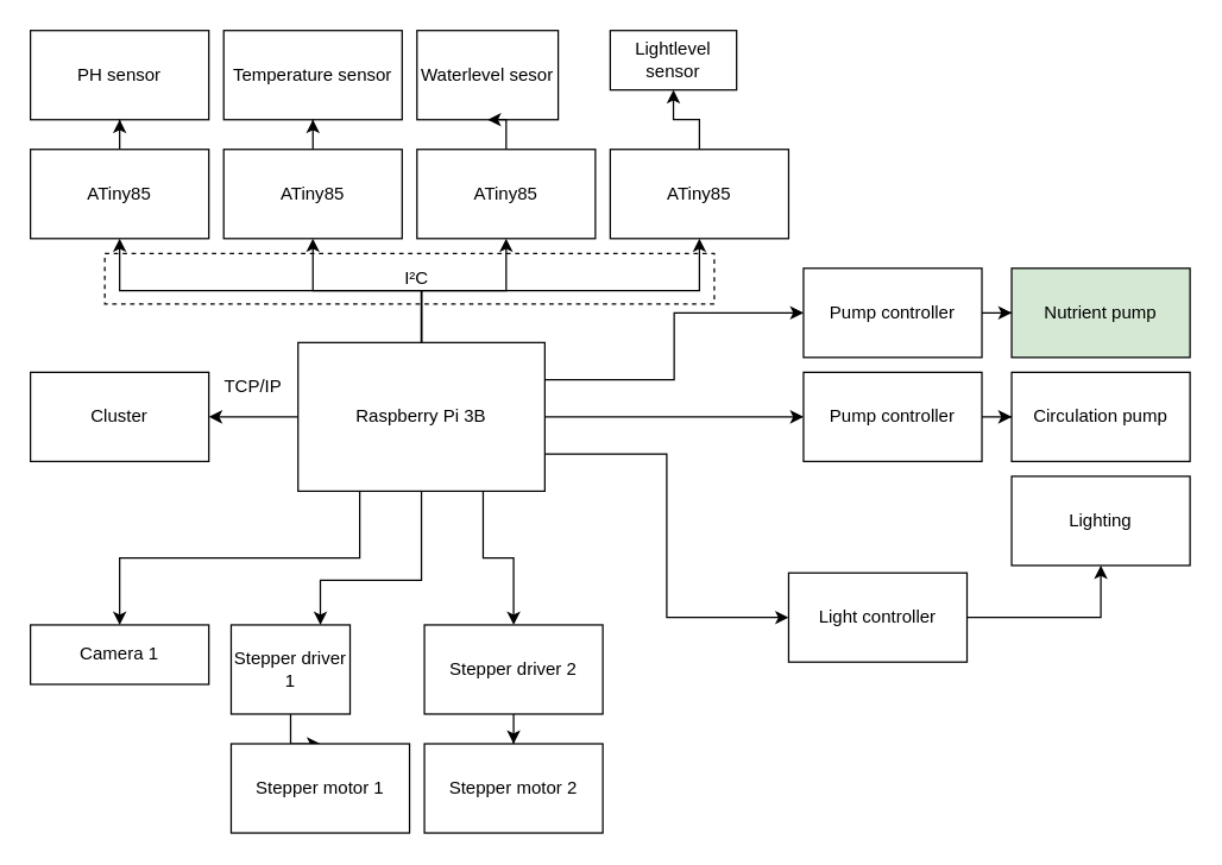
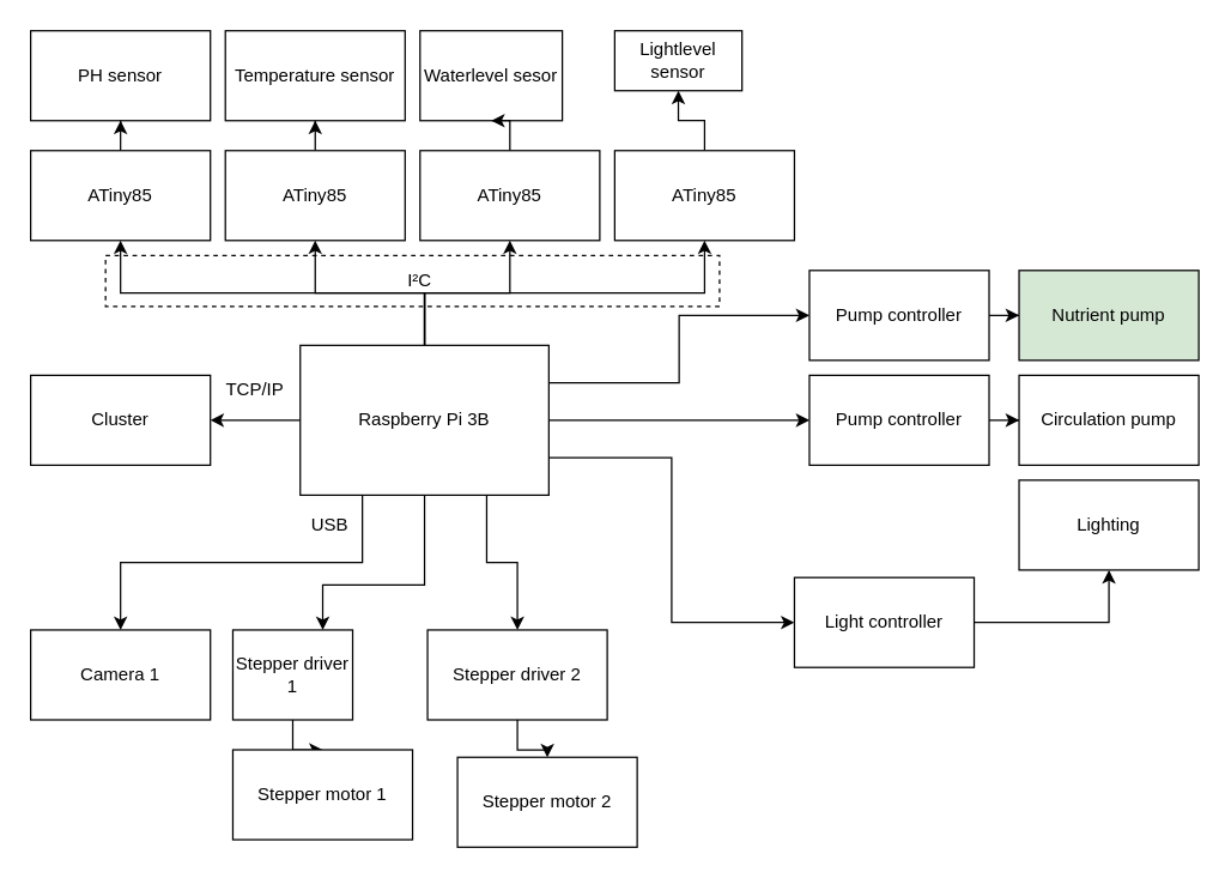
  <mxCell id="0" />
  <mxCell id="1" parent="0" />
  <mxCell id="2" value="" style="rounded=0;whiteSpace=wrap;html=1;dashed=1;rotation=0;fillColor=none;" vertex="1" parent="1"><mxGeometry x="70" y="170" width="410" height="34" as="geometry" /></mxCell>
  <mxCell id="3" value="PH sensor" style="rounded=0;whiteSpace=wrap;html=1;" vertex="1" parent="1"><mxGeometry x="20" y="20" width="120" height="60" as="geometry" /></mxCell>
  <mxCell id="4" value="&lt;div&gt;Temperature sensor&lt;/div&gt;" style="rounded=0;whiteSpace=wrap;html=1;" vertex="1" parent="1"><mxGeometry x="150" y="20" width="120" height="60" as="geometry" /></mxCell>
  <mxCell id="5" value="Waterlevel sesor" style="rounded=0;whiteSpace=wrap;html=1;" vertex="1" parent="1"><mxGeometry x="280" y="20" width="95" height="60" as="geometry" /></mxCell>
  <mxCell id="6" value="Lightlevel sensor" style="rounded=0;whiteSpace=wrap;html=1;" vertex="1" parent="1"><mxGeometry x="410" y="20" width="85" height="40" as="geometry" /></mxCell>
  <mxCell id="7" style="edgeStyle=orthogonalEdgeStyle;rounded=0;orthogonalLoop=1;jettySize=auto;html=1;" edge="1" parent="1" source="8" target="3"><mxGeometry relative="1" as="geometry" /></mxCell>
  <mxCell id="8" value="&lt;div&gt;ATiny85&lt;/div&gt;" style="rounded=0;whiteSpace=wrap;html=1;" vertex="1" parent="1"><mxGeometry x="20" y="100" width="120" height="60" as="geometry" /></mxCell>
  <mxCell id="9" style="edgeStyle=orthogonalEdgeStyle;rounded=0;orthogonalLoop=1;jettySize=auto;html=1;" edge="1" parent="1" source="10" target="6"><mxGeometry relative="1" as="geometry" /></mxCell>
  <mxCell id="10" value="&lt;div&gt;ATiny85&lt;/div&gt;" style="rounded=0;whiteSpace=wrap;html=1;" vertex="1" parent="1"><mxGeometry x="410" y="100" width="120" height="60" as="geometry" /></mxCell>
  <mxCell id="11" style="edgeStyle=orthogonalEdgeStyle;rounded=0;orthogonalLoop=1;jettySize=auto;html=1;" edge="1" parent="1" source="12" target="4"><mxGeometry relative="1" as="geometry" /></mxCell>
  <mxCell id="12" value="&lt;div&gt;ATiny85&lt;/div&gt;" style="rounded=0;whiteSpace=wrap;html=1;" vertex="1" parent="1"><mxGeometry x="150" y="100" width="120" height="60" as="geometry" /></mxCell>
  <mxCell id="13" style="edgeStyle=orthogonalEdgeStyle;rounded=0;orthogonalLoop=1;jettySize=auto;html=1;" edge="1" parent="1" source="14" target="5"><mxGeometry relative="1" as="geometry" /></mxCell>
  <mxCell id="14" value="&lt;div&gt;ATiny85&lt;/div&gt;" style="rounded=0;whiteSpace=wrap;html=1;" vertex="1" parent="1"><mxGeometry x="280" y="100" width="120" height="60" as="geometry" /></mxCell>
  <mxCell id="15" style="edgeStyle=orthogonalEdgeStyle;rounded=0;orthogonalLoop=1;jettySize=auto;html=1;entryX=0.5;entryY=1;entryDx=0;entryDy=0;exitX=0.5;exitY=0;exitDx=0;exitDy=0;" edge="1" parent="1" source="26" target="8"><mxGeometry relative="1" as="geometry" /></mxCell>
  <mxCell id="16" style="edgeStyle=orthogonalEdgeStyle;rounded=0;orthogonalLoop=1;jettySize=auto;html=1;entryX=0.5;entryY=1;entryDx=0;entryDy=0;" edge="1" parent="1" source="26" target="12"><mxGeometry relative="1" as="geometry" /></mxCell>
  <mxCell id="17" style="edgeStyle=orthogonalEdgeStyle;rounded=0;orthogonalLoop=1;jettySize=auto;html=1;entryX=0.5;entryY=1;entryDx=0;entryDy=0;" edge="1" parent="1" source="26" target="14"><mxGeometry relative="1" as="geometry" /></mxCell>
  <mxCell id="18" style="edgeStyle=orthogonalEdgeStyle;rounded=0;orthogonalLoop=1;jettySize=auto;html=1;exitX=0.5;exitY=0;exitDx=0;exitDy=0;" edge="1" parent="1" source="26" target="10"><mxGeometry relative="1" as="geometry" /></mxCell>
  <mxCell id="19" style="edgeStyle=orthogonalEdgeStyle;rounded=0;orthogonalLoop=1;jettySize=auto;html=1;exitX=1;exitY=0.25;exitDx=0;exitDy=0;entryX=0;entryY=0.5;entryDx=0;entryDy=0;" edge="1" parent="1" source="26" target="28"><mxGeometry relative="1" as="geometry" /></mxCell>
  <mxCell id="20" style="edgeStyle=orthogonalEdgeStyle;rounded=0;orthogonalLoop=1;jettySize=auto;html=1;exitX=1;exitY=0.5;exitDx=0;exitDy=0;entryX=0;entryY=0.5;entryDx=0;entryDy=0;" edge="1" parent="1" source="26" target="32"><mxGeometry relative="1" as="geometry" /></mxCell>
  <mxCell id="21" style="edgeStyle=orthogonalEdgeStyle;rounded=0;orthogonalLoop=1;jettySize=auto;html=1;exitX=1;exitY=0.75;exitDx=0;exitDy=0;entryX=0;entryY=0.5;entryDx=0;entryDy=0;" edge="1" parent="1" source="26" target="30"><mxGeometry relative="1" as="geometry" /></mxCell>
  <mxCell id="22" style="edgeStyle=orthogonalEdgeStyle;rounded=0;orthogonalLoop=1;jettySize=auto;html=1;entryX=1;entryY=0.5;entryDx=0;entryDy=0;" edge="1" parent="1" source="26" target="45"><mxGeometry relative="1" as="geometry" /></mxCell>
  <mxCell id="23" style="edgeStyle=orthogonalEdgeStyle;rounded=0;orthogonalLoop=1;jettySize=auto;html=1;exitX=0.25;exitY=1;exitDx=0;exitDy=0;entryX=0.5;entryY=0;entryDx=0;entryDy=0;" edge="1" parent="1" source="26" target="42"><mxGeometry relative="1" as="geometry"><mxPoint x="100" y="400" as="targetPoint" /></mxGeometry></mxCell>
  <mxCell id="24" style="edgeStyle=orthogonalEdgeStyle;rounded=0;orthogonalLoop=1;jettySize=auto;html=1;" edge="1" parent="1" source="26" target="37"><mxGeometry relative="1" as="geometry"><Array as="points"><mxPoint x="283" y="390" /><mxPoint x="215" y="390" /></Array></mxGeometry></mxCell>
  <mxCell id="25" style="edgeStyle=orthogonalEdgeStyle;rounded=0;orthogonalLoop=1;jettySize=auto;html=1;exitX=0.75;exitY=1;exitDx=0;exitDy=0;entryX=0.5;entryY=0;entryDx=0;entryDy=0;" edge="1" parent="1" source="26" target="39"><mxGeometry relative="1" as="geometry" /></mxCell>
  <mxCell id="26" value="Raspberry Pi 3B" style="rounded=0;whiteSpace=wrap;html=1;" vertex="1" parent="1"><mxGeometry x="200" y="230" width="166" height="100" as="geometry" /></mxCell>
  <mxCell id="27" style="edgeStyle=orthogonalEdgeStyle;rounded=0;orthogonalLoop=1;jettySize=auto;html=1;" edge="1" parent="1" source="28" target="33"><mxGeometry relative="1" as="geometry" /></mxCell>
  <mxCell id="28" value="Pump controller" style="rounded=0;whiteSpace=wrap;html=1;" vertex="1" parent="1"><mxGeometry x="540" y="180" width="120" height="60" as="geometry" /></mxCell>
  <mxCell id="29" style="edgeStyle=orthogonalEdgeStyle;rounded=0;orthogonalLoop=1;jettySize=auto;html=1;" edge="1" parent="1" source="30" target="35"><mxGeometry relative="1" as="geometry" /></mxCell>
  <mxCell id="30" value="Light controller" style="rounded=0;whiteSpace=wrap;html=1;" vertex="1" parent="1"><mxGeometry x="530" y="385" width="120" height="60" as="geometry" /></mxCell>
  <mxCell id="31" style="edgeStyle=orthogonalEdgeStyle;rounded=0;orthogonalLoop=1;jettySize=auto;html=1;" edge="1" parent="1" source="32" target="34"><mxGeometry relative="1" as="geometry" /></mxCell>
  <mxCell id="32" value="Pump controller" style="rounded=0;whiteSpace=wrap;html=1;" vertex="1" parent="1"><mxGeometry x="540" y="250" width="120" height="60" as="geometry" /></mxCell>
  <mxCell id="33" value="Nutrient pump" style="rounded=0;whiteSpace=wrap;html=1;fillColor=#d5e8d4;" vertex="1" parent="1"><mxGeometry x="680" y="180" width="120" height="60" as="geometry" /></mxCell>
  <mxCell id="34" value="Circulation pump" style="rounded=0;whiteSpace=wrap;html=1;" vertex="1" parent="1"><mxGeometry x="680" y="250" width="120" height="60" as="geometry" /></mxCell>
  <mxCell id="35" value="Lighting" style="rounded=0;whiteSpace=wrap;html=1;" vertex="1" parent="1"><mxGeometry x="680" y="320" width="120" height="60" as="geometry" /></mxCell>
  <mxCell id="36" value="" style="edgeStyle=orthogonalEdgeStyle;rounded=0;orthogonalLoop=1;jettySize=auto;html=1;" edge="1" parent="1" source="37" target="40"><mxGeometry relative="1" as="geometry" /></mxCell>
  <mxCell id="37" value="Stepper driver 1" style="rounded=0;whiteSpace=wrap;html=1;" vertex="1" parent="1"><mxGeometry x="155" y="420" width="80" height="60" as="geometry" /></mxCell>
  <mxCell id="38" value="" style="edgeStyle=orthogonalEdgeStyle;rounded=0;orthogonalLoop=1;jettySize=auto;html=1;" edge="1" parent="1" source="39" target="41"><mxGeometry relative="1" as="geometry" /></mxCell>
  <mxCell id="39" value="Stepper driver 2" style="rounded=0;whiteSpace=wrap;html=1;" vertex="1" parent="1"><mxGeometry x="285" y="420" width="120" height="60" as="geometry" /></mxCell>
  <mxCell id="40" value="Stepper motor 1" style="rounded=0;whiteSpace=wrap;html=1;" vertex="1" parent="1"><mxGeometry x="155" y="500" width="120" height="60" as="geometry" /></mxCell>
- <mxCell id="41" value="Stepper motor 2" style="rounded=0;whiteSpace=wrap;html=1;" vertex="1" parent="1"><mxGeometry x="285" y="500" width="120" height="60" as="geometry" /></mxCell>
- <mxCell id="42" value="Camera 1" style="rounded=0;whiteSpace=wrap;html=1;" vertex="1" parent="1"><mxGeometry x="20" y="420" width="120" height="40" as="geometry" /></mxCell>
+ <mxCell id="41" value="Stepper motor 2" style="rounded=0;whiteSpace=wrap;html=1;" vertex="1" parent="1"><mxGeometry x="305" y="505" width="120" height="60" as="geometry" /></mxCell>
+ <mxCell id="42" value="Camera 1" style="rounded=0;whiteSpace=wrap;html=1;" vertex="1" parent="1"><mxGeometry x="20" y="420" width="120" height="60" as="geometry" /></mxCell>
  <mxCell id="43" value="I²C" style="text;html=1;resizable=0;points=[];autosize=1;align=left;verticalAlign=top;spacingTop=-4;" vertex="1" parent="1"><mxGeometry x="270" y="177" width="30" height="20" as="geometry" /></mxCell>
+ <mxCell id="44" value="USB" style="text;html=1;strokeColor=none;fillColor=none;align=center;verticalAlign=middle;whiteSpace=wrap;rounded=0;" vertex="1" parent="1"><mxGeometry x="200" y="340" width="40" height="20" as="geometry" /></mxCell>
  <mxCell id="45" value="&lt;div&gt;Cluster&lt;/div&gt;" style="rounded=0;whiteSpace=wrap;html=1;" vertex="1" parent="1"><mxGeometry x="20" y="250" width="120" height="60" as="geometry" /></mxCell>
  <mxCell id="46" value="&lt;div&gt;TCP/IP&lt;/div&gt;" style="text;html=1;strokeColor=none;fillColor=none;align=center;verticalAlign=middle;whiteSpace=wrap;rounded=0;" vertex="1" parent="1"><mxGeometry x="150" y="250" width="40" height="20" as="geometry" /></mxCell>
